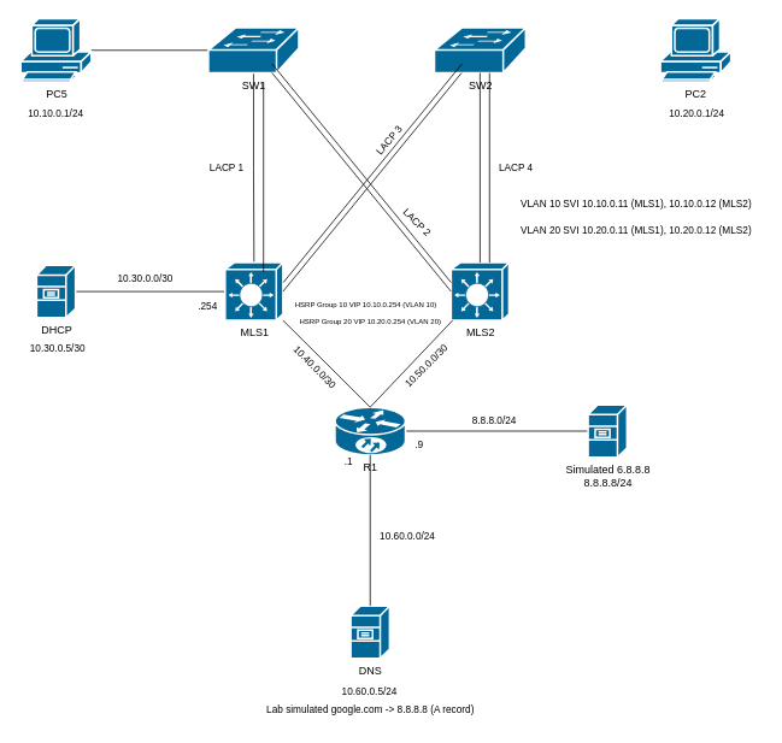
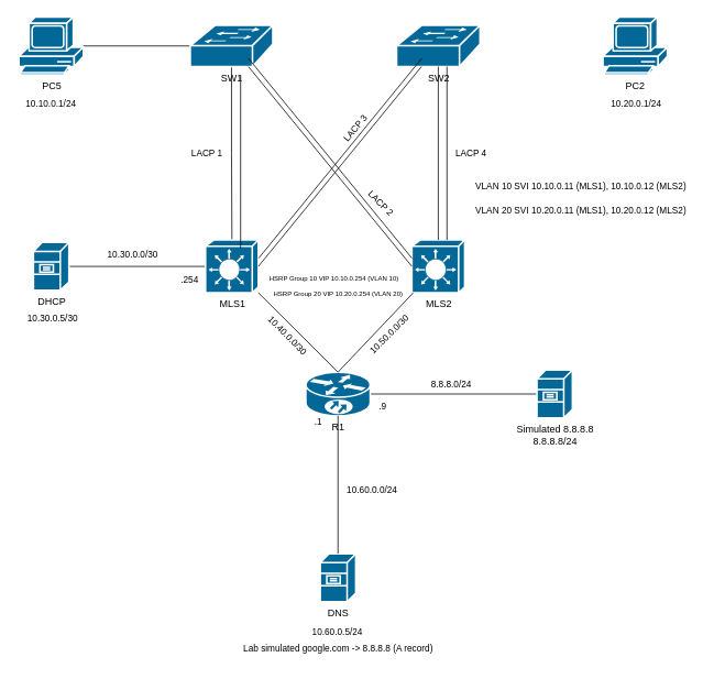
  <mxCell id="0" />
  <mxCell id="1" parent="0" />
  <mxCell id="2" style="edgeStyle=orthogonalEdgeStyle;shape=connector;rounded=0;orthogonalLoop=1;jettySize=auto;html=1;strokeColor=default;align=center;verticalAlign=middle;fontFamily=Helvetica;fontSize=11;fontColor=default;labelBackgroundColor=default;startFill=0;endArrow=none;" edge="1" parent="1" source="3" target="5"><mxGeometry relative="1" as="geometry" /></mxCell>
  <mxCell id="3" value="PC5" style="shape=mxgraph.cisco.computers_and_peripherals.pc;sketch=0;html=1;pointerEvents=1;dashed=0;fillColor=#036897;strokeColor=#ffffff;strokeWidth=2;verticalLabelPosition=bottom;verticalAlign=top;align=center;outlineConnect=0;" vertex="1" parent="1"><mxGeometry x="22.5" y="20" width="78" height="70" as="geometry" /></mxCell>
  <mxCell id="4" style="edgeStyle=orthogonalEdgeStyle;shape=connector;rounded=0;orthogonalLoop=1;jettySize=auto;html=1;strokeColor=default;align=center;verticalAlign=middle;fontFamily=Helvetica;fontSize=11;fontColor=default;labelBackgroundColor=default;startFill=0;endArrow=none;" edge="1" parent="1" source="5" target="14"><mxGeometry relative="1" as="geometry" /></mxCell>
  <mxCell id="5" value="SW1" style="shape=mxgraph.cisco.switches.workgroup_switch;sketch=0;html=1;pointerEvents=1;dashed=0;fillColor=#036897;strokeColor=#ffffff;strokeWidth=2;verticalLabelPosition=bottom;verticalAlign=top;align=center;outlineConnect=0;" vertex="1" parent="1"><mxGeometry x="230" y="30" width="100" height="50" as="geometry" /></mxCell>
  <mxCell id="6" value="SW2" style="shape=mxgraph.cisco.switches.workgroup_switch;sketch=0;html=1;pointerEvents=1;dashed=0;fillColor=#036897;strokeColor=#ffffff;strokeWidth=2;verticalLabelPosition=bottom;verticalAlign=top;align=center;outlineConnect=0;" vertex="1" parent="1"><mxGeometry x="480" y="30" width="101" height="50" as="geometry" /></mxCell>
  <mxCell id="7" value="PC2" style="shape=mxgraph.cisco.computers_and_peripherals.pc;sketch=0;html=1;pointerEvents=1;dashed=0;fillColor=#036897;strokeColor=#ffffff;strokeWidth=2;verticalLabelPosition=bottom;verticalAlign=top;align=center;outlineConnect=0;" vertex="1" parent="1"><mxGeometry x="730" y="20" width="78" height="70" as="geometry" /></mxCell>
  <mxCell id="8" style="edgeStyle=orthogonalEdgeStyle;shape=connector;rounded=0;orthogonalLoop=1;jettySize=auto;html=1;strokeColor=default;align=center;verticalAlign=middle;fontFamily=Helvetica;fontSize=11;fontColor=default;labelBackgroundColor=default;startFill=0;endArrow=none;" edge="1" parent="1" source="9" target="12"><mxGeometry relative="1" as="geometry" /></mxCell>
  <mxCell id="9" value="R1" style="shape=mxgraph.cisco.routers.10700;sketch=0;html=1;pointerEvents=1;dashed=0;fillColor=#036897;strokeColor=#ffffff;strokeWidth=2;verticalLabelPosition=bottom;verticalAlign=top;align=center;outlineConnect=0;" vertex="1" parent="1"><mxGeometry x="370" y="450" width="78" height="53" as="geometry" /></mxCell>
  <mxCell id="10" value="" style="edgeStyle=orthogonalEdgeStyle;shape=connector;rounded=0;orthogonalLoop=1;jettySize=auto;html=1;strokeColor=default;align=center;verticalAlign=middle;fontFamily=Helvetica;fontSize=11;fontColor=default;labelBackgroundColor=default;startFill=0;endArrow=none;" edge="1" parent="1" source="11" target="14"><mxGeometry relative="1" as="geometry" /></mxCell>
  <mxCell id="11" value="DHCP" style="shape=mxgraph.cisco.servers.file_server;sketch=0;html=1;pointerEvents=1;dashed=0;fillColor=#036897;strokeColor=#ffffff;strokeWidth=2;verticalLabelPosition=bottom;verticalAlign=top;align=center;outlineConnect=0;" vertex="1" parent="1"><mxGeometry x="40" y="293" width="43" height="58" as="geometry" /></mxCell>
- <mxCell id="12" value="Simulated 6.8.8.8&lt;div&gt;8.8.8.8/24&lt;/div&gt;" style="shape=mxgraph.cisco.servers.file_server;sketch=0;html=1;pointerEvents=1;dashed=0;fillColor=#036897;strokeColor=#ffffff;strokeWidth=2;verticalLabelPosition=bottom;verticalAlign=top;align=center;outlineConnect=0;" vertex="1" parent="1"><mxGeometry x="650" y="447.5" width="43" height="58" as="geometry" /></mxCell>
+ <mxCell id="12" value="Simulated 8.8.8.8&lt;div&gt;8.8.8.8/24&lt;/div&gt;" style="shape=mxgraph.cisco.servers.file_server;sketch=0;html=1;pointerEvents=1;dashed=0;fillColor=#036897;strokeColor=#ffffff;strokeWidth=2;verticalLabelPosition=bottom;verticalAlign=top;align=center;outlineConnect=0;" vertex="1" parent="1"><mxGeometry x="650" y="447.5" width="43" height="58" as="geometry" /></mxCell>
  <mxCell id="13" value="DNS" style="shape=mxgraph.cisco.servers.file_server;sketch=0;html=1;pointerEvents=1;dashed=0;fillColor=#036897;strokeColor=#ffffff;strokeWidth=2;verticalLabelPosition=bottom;verticalAlign=top;align=center;outlineConnect=0;" vertex="1" parent="1"><mxGeometry x="387.5" y="670" width="43" height="58" as="geometry" /></mxCell>
  <mxCell id="14" value="MLS1" style="shape=mxgraph.cisco.switches.layer_3_switch;sketch=0;html=1;pointerEvents=1;dashed=0;fillColor=#036897;strokeColor=#ffffff;strokeWidth=2;verticalLabelPosition=bottom;verticalAlign=top;align=center;outlineConnect=0;" vertex="1" parent="1"><mxGeometry x="248.5" y="290" width="64" height="64" as="geometry" /></mxCell>
  <mxCell id="15" value="MLS2" style="shape=mxgraph.cisco.switches.layer_3_switch;sketch=0;html=1;pointerEvents=1;dashed=0;fillColor=#036897;strokeColor=#ffffff;strokeWidth=2;verticalLabelPosition=bottom;verticalAlign=top;align=center;outlineConnect=0;" vertex="1" parent="1"><mxGeometry x="498.5" y="290" width="64" height="64" as="geometry" /></mxCell>
  <mxCell id="16" style="edgeStyle=orthogonalEdgeStyle;shape=connector;rounded=0;orthogonalLoop=1;jettySize=auto;html=1;entryX=0.5;entryY=0;entryDx=0;entryDy=0;entryPerimeter=0;strokeColor=default;align=center;verticalAlign=middle;fontFamily=Helvetica;fontSize=11;fontColor=default;labelBackgroundColor=default;startFill=0;endArrow=none;" edge="1" parent="1" source="6" target="15"><mxGeometry relative="1" as="geometry" /></mxCell>
  <mxCell id="17" style="edgeStyle=orthogonalEdgeStyle;shape=connector;rounded=0;orthogonalLoop=1;jettySize=auto;html=1;entryX=0.5;entryY=0;entryDx=0;entryDy=0;entryPerimeter=0;strokeColor=default;align=center;verticalAlign=middle;fontFamily=Helvetica;fontSize=11;fontColor=default;labelBackgroundColor=default;startFill=0;endArrow=none;" edge="1" parent="1"><mxGeometry relative="1" as="geometry"><mxPoint x="541" y="80" as="sourcePoint" /><mxPoint x="541" y="290" as="targetPoint" /></mxGeometry></mxCell>
  <mxCell id="18" style="edgeStyle=orthogonalEdgeStyle;shape=connector;rounded=0;orthogonalLoop=1;jettySize=auto;html=1;strokeColor=default;align=center;verticalAlign=middle;fontFamily=Helvetica;fontSize=11;fontColor=default;labelBackgroundColor=default;startFill=0;endArrow=none;" edge="1" parent="1"><mxGeometry relative="1" as="geometry"><mxPoint x="291" y="90" as="sourcePoint" /><mxPoint x="291" y="300" as="targetPoint" /></mxGeometry></mxCell>
  <mxCell id="19" style="shape=connector;rounded=0;orthogonalLoop=1;jettySize=auto;html=1;entryX=0;entryY=0.5;entryDx=0;entryDy=0;entryPerimeter=0;strokeColor=default;align=center;verticalAlign=middle;fontFamily=Helvetica;fontSize=11;fontColor=default;labelBackgroundColor=default;startFill=0;endArrow=none;" edge="1" parent="1" source="5" target="15"><mxGeometry relative="1" as="geometry" /></mxCell>
  <mxCell id="20" style="shape=connector;rounded=0;orthogonalLoop=1;jettySize=auto;html=1;entryX=1;entryY=0.5;entryDx=0;entryDy=0;entryPerimeter=0;strokeColor=default;align=center;verticalAlign=middle;fontFamily=Helvetica;fontSize=11;fontColor=default;labelBackgroundColor=default;startFill=0;endArrow=none;" edge="1" parent="1" source="6" target="14"><mxGeometry relative="1" as="geometry" /></mxCell>
  <mxCell id="21" style="shape=connector;rounded=0;orthogonalLoop=1;jettySize=auto;html=1;entryX=1;entryY=0.5;entryDx=0;entryDy=0;entryPerimeter=0;strokeColor=default;align=center;verticalAlign=middle;fontFamily=Helvetica;fontSize=11;fontColor=default;labelBackgroundColor=default;startFill=0;endArrow=none;" edge="1" parent="1"><mxGeometry relative="1" as="geometry"><mxPoint x="510.498" y="70" as="sourcePoint" /><mxPoint x="312.91" y="312" as="targetPoint" /></mxGeometry></mxCell>
  <mxCell id="22" style="shape=connector;rounded=0;orthogonalLoop=1;jettySize=auto;html=1;entryX=0;entryY=0.5;entryDx=0;entryDy=0;entryPerimeter=0;strokeColor=default;align=center;verticalAlign=middle;fontFamily=Helvetica;fontSize=11;fontColor=default;labelBackgroundColor=default;startFill=0;endArrow=none;" edge="1" parent="1"><mxGeometry relative="1" as="geometry"><mxPoint x="300.459" y="70" as="sourcePoint" /><mxPoint x="498.5" y="312" as="targetPoint" /></mxGeometry></mxCell>
  <mxCell id="23" value="" style="edgeStyle=orthogonalEdgeStyle;shape=connector;rounded=0;orthogonalLoop=1;jettySize=auto;html=1;entryX=0.5;entryY=0;entryDx=0;entryDy=0;entryPerimeter=0;strokeColor=default;align=center;verticalAlign=middle;fontFamily=Helvetica;fontSize=11;fontColor=default;labelBackgroundColor=default;startFill=0;endArrow=none;" edge="1" parent="1" source="9" target="13"><mxGeometry relative="1" as="geometry" /></mxCell>
  <mxCell id="24" value="" style="shape=connector;rounded=0;orthogonalLoop=1;jettySize=auto;html=1;entryX=0.5;entryY=0;entryDx=0;entryDy=0;entryPerimeter=0;strokeColor=default;align=center;verticalAlign=middle;fontFamily=Helvetica;fontSize=11;fontColor=default;labelBackgroundColor=default;startFill=0;endArrow=none;" edge="1" parent="1" source="14" target="9"><mxGeometry relative="1" as="geometry" /></mxCell>
  <mxCell id="25" value="" style="shape=connector;rounded=0;orthogonalLoop=1;jettySize=auto;html=1;entryX=0.5;entryY=0;entryDx=0;entryDy=0;entryPerimeter=0;strokeColor=default;align=center;verticalAlign=middle;fontFamily=Helvetica;fontSize=11;fontColor=default;labelBackgroundColor=default;startFill=0;endArrow=none;" edge="1" parent="1" source="15" target="9"><mxGeometry relative="1" as="geometry" /></mxCell>
  <mxCell id="26" value="10.30.0.0/30" style="text;html=1;align=center;verticalAlign=middle;resizable=0;points=[];autosize=1;strokeColor=none;fillColor=none;fontFamily=Helvetica;fontSize=11;fontColor=default;labelBackgroundColor=default;" vertex="1" parent="1"><mxGeometry x="120" y="293" width="80" height="30" as="geometry" /></mxCell>
  <mxCell id="27" value="10.40.0.0/30" style="text;html=1;align=center;verticalAlign=middle;resizable=0;points=[];autosize=1;strokeColor=none;fillColor=none;fontFamily=Helvetica;fontSize=11;fontColor=default;labelBackgroundColor=default;rotation=45;" vertex="1" parent="1"><mxGeometry x="307.5" y="390" width="80" height="30" as="geometry" /></mxCell>
  <mxCell id="28" value="10.50.0.0/30" style="text;html=1;align=center;verticalAlign=middle;resizable=0;points=[];autosize=1;strokeColor=none;fillColor=none;fontFamily=Helvetica;fontSize=11;fontColor=default;labelBackgroundColor=default;rotation=-45;" vertex="1" parent="1"><mxGeometry x="430.5" y="390" width="80" height="30" as="geometry" /></mxCell>
  <mxCell id="29" value="10.60.0.0/24" style="text;html=1;align=center;verticalAlign=middle;resizable=0;points=[];autosize=1;strokeColor=none;fillColor=none;fontFamily=Helvetica;fontSize=11;fontColor=default;labelBackgroundColor=default;rotation=0;" vertex="1" parent="1"><mxGeometry x="410" y="578" width="80" height="30" as="geometry" /></mxCell>
  <mxCell id="30" value="8.8.8.0/24" style="text;html=1;align=center;verticalAlign=middle;resizable=0;points=[];autosize=1;strokeColor=none;fillColor=none;fontFamily=Helvetica;fontSize=11;fontColor=default;labelBackgroundColor=default;" vertex="1" parent="1"><mxGeometry x="510.5" y="450" width="70" height="30" as="geometry" /></mxCell>
  <mxCell id="31" value="10.10.0.1/24" style="text;html=1;align=center;verticalAlign=middle;resizable=0;points=[];autosize=1;strokeColor=none;fillColor=none;fontFamily=Helvetica;fontSize=11;fontColor=default;labelBackgroundColor=default;" vertex="1" parent="1"><mxGeometry x="20.5" y="110" width="80" height="30" as="geometry" /></mxCell>
  <mxCell id="32" value="10.20.0.1/24" style="text;html=1;align=center;verticalAlign=middle;resizable=0;points=[];autosize=1;strokeColor=none;fillColor=none;fontFamily=Helvetica;fontSize=11;fontColor=default;labelBackgroundColor=default;" vertex="1" parent="1"><mxGeometry x="730" y="110" width="80" height="30" as="geometry" /></mxCell>
  <mxCell id="33" value="10.30.0.5/30" style="text;html=1;align=center;verticalAlign=middle;resizable=0;points=[];autosize=1;strokeColor=none;fillColor=none;fontFamily=Helvetica;fontSize=11;fontColor=default;labelBackgroundColor=default;" vertex="1" parent="1"><mxGeometry x="22.5" y="370" width="80" height="30" as="geometry" /></mxCell>
  <mxCell id="34" value="10.60.0.5/24" style="text;html=1;align=center;verticalAlign=middle;resizable=0;points=[];autosize=1;strokeColor=none;fillColor=none;fontFamily=Helvetica;fontSize=11;fontColor=default;labelBackgroundColor=default;" vertex="1" parent="1"><mxGeometry x="368" y="750" width="80" height="30" as="geometry" /></mxCell>
  <mxCell id="35" value="LACP 4" style="text;html=1;align=center;verticalAlign=middle;resizable=0;points=[];autosize=1;strokeColor=none;fillColor=none;fontFamily=Helvetica;fontSize=11;fontColor=default;labelBackgroundColor=default;" vertex="1" parent="1"><mxGeometry x="540" y="170" width="60" height="30" as="geometry" /></mxCell>
  <mxCell id="36" value="LACP 1" style="text;html=1;align=center;verticalAlign=middle;resizable=0;points=[];autosize=1;strokeColor=none;fillColor=none;fontFamily=Helvetica;fontSize=11;fontColor=default;labelBackgroundColor=default;" vertex="1" parent="1"><mxGeometry x="220" y="170" width="60" height="30" as="geometry" /></mxCell>
  <mxCell id="37" value="&lt;font style=&quot;font-size: 8px;&quot;&gt;HSRP Group 10 VIP 10.10.0.254 (VLAN 10)&lt;/font&gt;" style="text;html=1;align=center;verticalAlign=middle;resizable=0;points=[];autosize=1;strokeColor=none;fillColor=none;fontFamily=Helvetica;fontSize=11;fontColor=default;labelBackgroundColor=default;" vertex="1" parent="1"><mxGeometry x="314" y="321" width="180" height="30" as="geometry" /></mxCell>
  <mxCell id="38" value="&lt;font style=&quot;font-size: 8px;&quot;&gt;HSRP Group 20 VIP 10.20.0.254 (VLAN 20)&lt;/font&gt;" style="text;html=1;align=center;verticalAlign=middle;resizable=0;points=[];autosize=1;strokeColor=none;fillColor=none;fontFamily=Helvetica;fontSize=11;fontColor=default;labelBackgroundColor=default;" vertex="1" parent="1"><mxGeometry x="319" y="340" width="180" height="30" as="geometry" /></mxCell>
  <mxCell id="39" value=".254" style="text;html=1;align=center;verticalAlign=middle;resizable=0;points=[];autosize=1;strokeColor=none;fillColor=none;fontFamily=Helvetica;fontSize=11;fontColor=default;labelBackgroundColor=default;" vertex="1" parent="1"><mxGeometry x="208.5" y="323" width="40" height="30" as="geometry" /></mxCell>
  <mxCell id="40" value=".1" style="text;html=1;align=center;verticalAlign=middle;resizable=0;points=[];autosize=1;strokeColor=none;fillColor=none;fontFamily=Helvetica;fontSize=11;fontColor=default;labelBackgroundColor=default;" vertex="1" parent="1"><mxGeometry x="370" y="495" width="30" height="30" as="geometry" /></mxCell>
  <mxCell id="41" value=".9" style="text;html=1;align=center;verticalAlign=middle;resizable=0;points=[];autosize=1;strokeColor=none;fillColor=none;fontFamily=Helvetica;fontSize=11;fontColor=default;labelBackgroundColor=default;" vertex="1" parent="1"><mxGeometry x="448" y="475.5" width="30" height="30" as="geometry" /></mxCell>
  <mxCell id="42" value="LACP 3" style="text;html=1;align=center;verticalAlign=middle;resizable=0;points=[];autosize=1;strokeColor=none;fillColor=none;fontFamily=Helvetica;fontSize=11;fontColor=default;labelBackgroundColor=default;rotation=-50;" vertex="1" parent="1"><mxGeometry x="400" y="140" width="60" height="30" as="geometry" /></mxCell>
  <mxCell id="43" value="LACP 2" style="text;html=1;align=center;verticalAlign=middle;resizable=0;points=[];autosize=1;strokeColor=none;fillColor=none;fontFamily=Helvetica;fontSize=11;fontColor=default;labelBackgroundColor=default;rotation=45;" vertex="1" parent="1"><mxGeometry x="430.5" y="230" width="60" height="30" as="geometry" /></mxCell>
  <mxCell id="44" value="Lab simulated google.com -&amp;gt; 8.8.8.8 (&lt;span style=&quot;background-color: light-dark(#ffffff, var(--ge-dark-color, #121212)); color: light-dark(rgb(0, 0, 0), rgb(255, 255, 255));&quot;&gt;A record)&lt;/span&gt;" style="text;html=1;align=center;verticalAlign=middle;resizable=0;points=[];autosize=1;strokeColor=none;fillColor=none;fontFamily=Helvetica;fontSize=11;fontColor=default;labelBackgroundColor=default;" vertex="1" parent="1"><mxGeometry x="284" y="770" width="250" height="30" as="geometry" /></mxCell>
  <mxCell id="45" value="VLAN 10 SVI 10.10.0.11 (MLS1), 10.10.0.12 (MLS2)" style="text;html=1;align=center;verticalAlign=middle;resizable=0;points=[];autosize=1;strokeColor=none;fillColor=none;fontFamily=Helvetica;fontSize=11;fontColor=default;labelBackgroundColor=default;" vertex="1" parent="1"><mxGeometry x="562.5" y="210" width="280" height="30" as="geometry" /></mxCell>
  <mxCell id="46" value="VLAN 20 SVI 10.20.0.11 (MLS1), 10.20.0.12 (MLS2)" style="text;html=1;align=center;verticalAlign=middle;resizable=0;points=[];autosize=1;strokeColor=none;fillColor=none;fontFamily=Helvetica;fontSize=11;fontColor=default;labelBackgroundColor=default;" vertex="1" parent="1"><mxGeometry x="562.5" y="240" width="280" height="30" as="geometry" /></mxCell>
